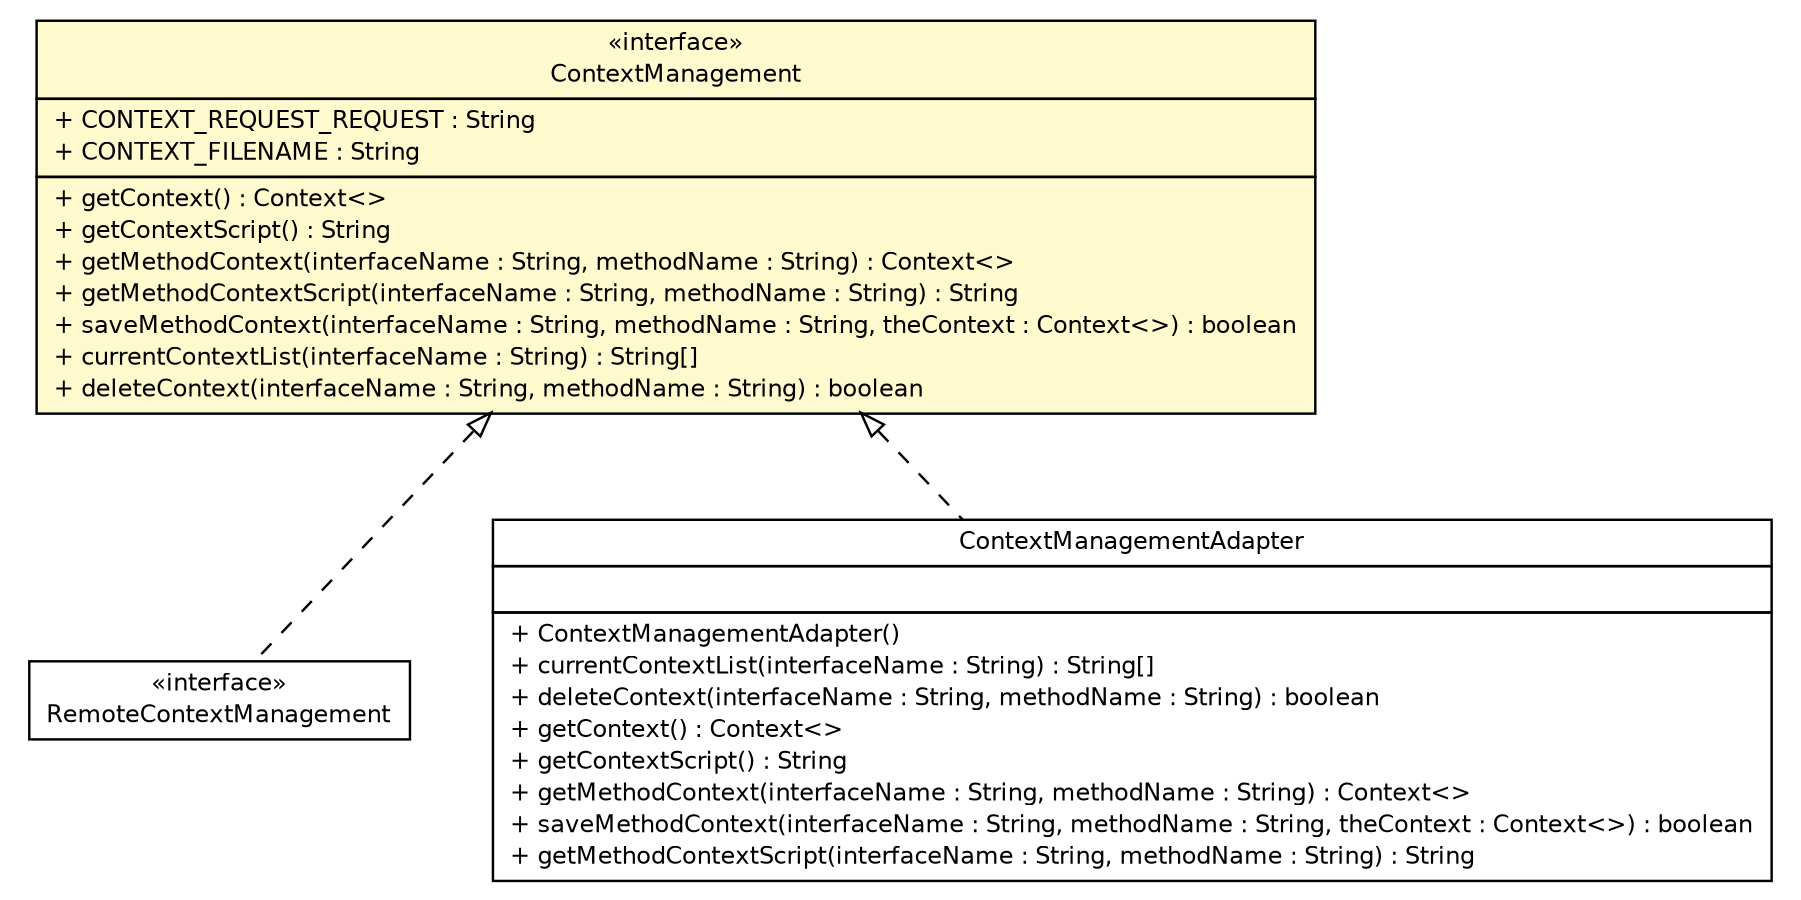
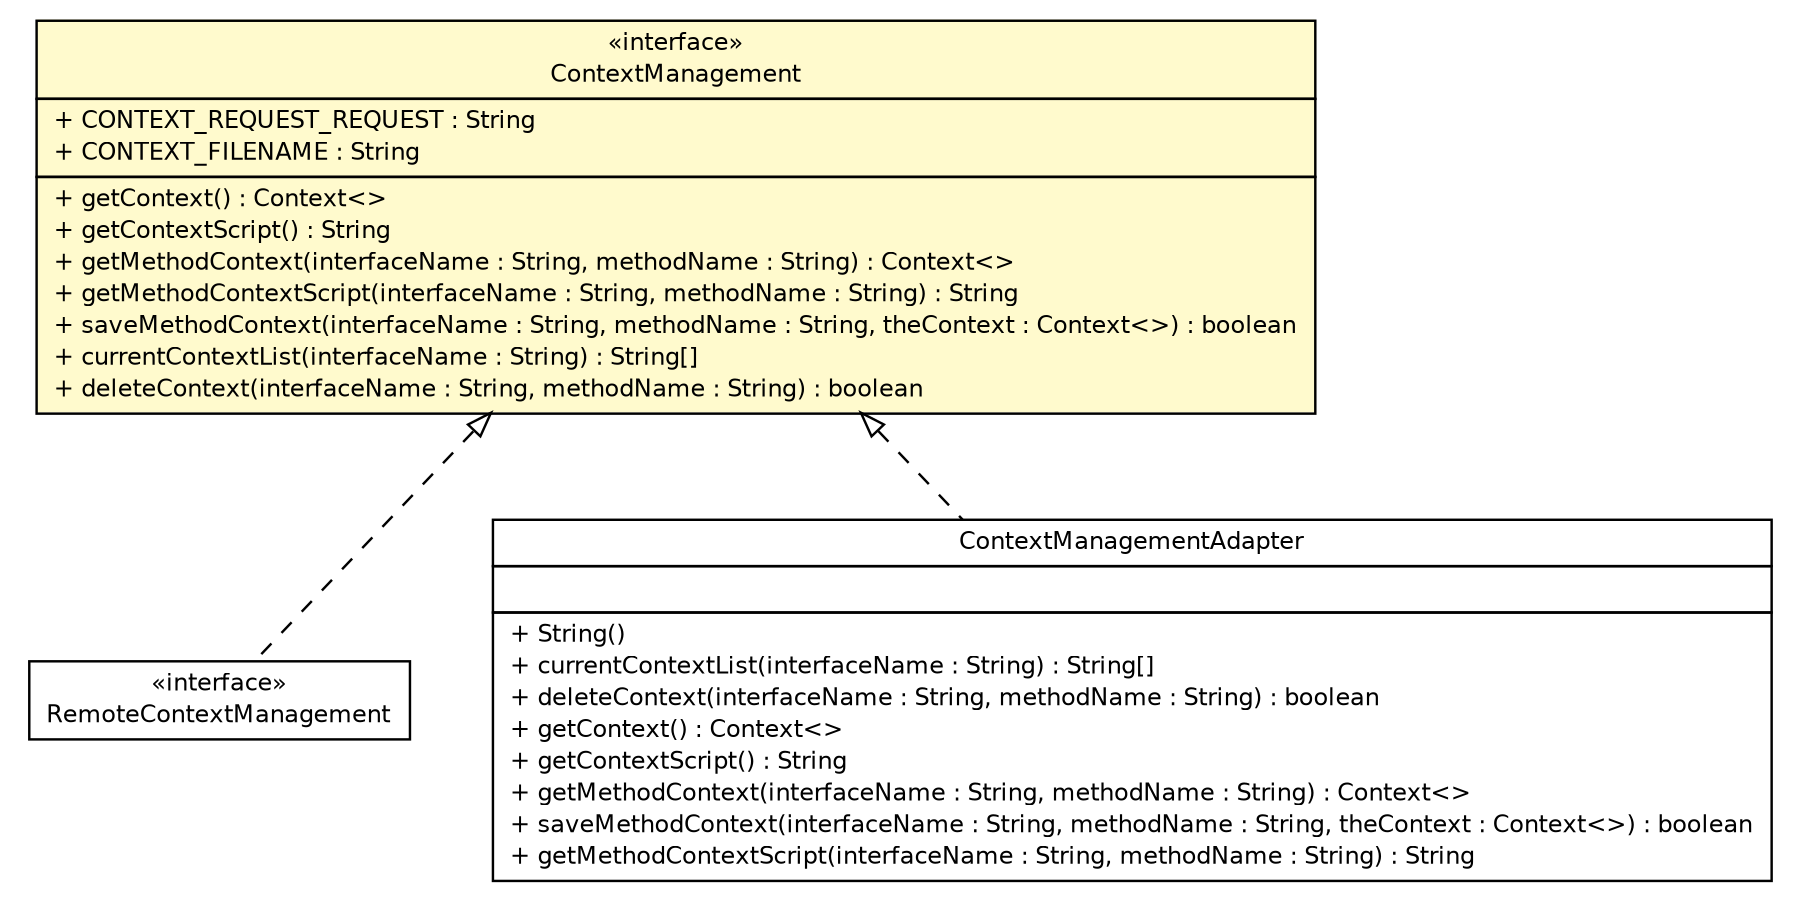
  digraph {
    nodesep=0.25
    ranksep=0.5
    node [fontcolor=black fontname=Helvetica fontsize=10.0 shape=plaintext]
    edge [arrowtail=empty dir=back fontname=Helvetica fontsize=10 headport=p labelfontname=Helvetica labelfontsize=10 style=dashed tailport=p]
    n1 [label=<<table title="sorcer.core.RemoteContextManagement" border="0" cellborder="1" cellspacing="0" cellpadding="2" port="p" href="./RemoteContextManagement.html"> 		<tr><td><table border="0" cellspacing="0" cellpadding="1"> <tr><td align="center" balign="center"> &#171;interface&#187; </td></tr> <tr><td align="center" balign="center"> RemoteContextManagement </td></tr> 		</table></td></tr> 		</table>>]
    n2 [label=<<table title="sorcer.core.ContextManagement" border="0" cellborder="1" cellspacing="0" cellpadding="2" port="p" bgcolor="lemonChiffon" href="./ContextManagement.html"> 		<tr><td><table border="0" cellspacing="0" cellpadding="1"> <tr><td align="center" balign="center"> &#171;interface&#187; </td></tr> <tr><td align="center" balign="center"> ContextManagement </td></tr> 		</table></td></tr> 		<tr><td><table border="0" cellspacing="0" cellpadding="1"> <tr><td align="left" balign="left"> + CONTEXT_REQUEST_REQUEST : String </td></tr> <tr><td align="left" balign="left"> + CONTEXT_FILENAME : String </td></tr> 		</table></td></tr> 		<tr><td><table border="0" cellspacing="0" cellpadding="1"> <tr><td align="left" balign="left"> + getContext() : Context&lt;&gt; </td></tr> <tr><td align="left" balign="left"> + getContextScript() : String </td></tr> <tr><td align="left" balign="left"> + getMethodContext(interfaceName : String, methodName : String) : Context&lt;&gt; </td></tr> <tr><td align="left" balign="left"> + getMethodContextScript(interfaceName : String, methodName : String) : String </td></tr> <tr><td align="left" balign="left"> + saveMethodContext(interfaceName : String, methodName : String, theContext : Context&lt;&gt;) : boolean </td></tr> <tr><td align="left" balign="left"> + currentContextList(interfaceName : String) : String[] </td></tr> <tr><td align="left" balign="left"> + deleteContext(interfaceName : String, methodName : String) : boolean </td></tr> 		</table></td></tr> 		</table>>]
-   n3 [label=<<table title="sorcer.core.context.ContextManagementAdapter" border="0" cellborder="1" cellspacing="0" cellpadding="2" port="p" href="./context/ContextManagementAdapter.html"> 		<tr><td><table border="0" cellspacing="0" cellpadding="1"> <tr><td align="center" balign="center"> ContextManagementAdapter </td></tr> 		</table></td></tr> 		<tr><td><table border="0" cellspacing="0" cellpadding="1"> <tr><td align="left" balign="left">  </td></tr> 		</table></td></tr> 		<tr><td><table border="0" cellspacing="0" cellpadding="1"> <tr><td align="left" balign="left"> + ContextManagementAdapter() </td></tr> <tr><td align="left" balign="left"> + currentContextList(interfaceName : String) : String[] </td></tr> <tr><td align="left" balign="left"> + deleteContext(interfaceName : String, methodName : String) : boolean </td></tr> <tr><td align="left" balign="left"> + getContext() : Context&lt;&gt; </td></tr> <tr><td align="left" balign="left"> + getContextScript() : String </td></tr> <tr><td align="left" balign="left"> + getMethodContext(interfaceName : String, methodName : String) : Context&lt;&gt; </td></tr> <tr><td align="left" balign="left"> + saveMethodContext(interfaceName : String, methodName : String, theContext : Context&lt;&gt;) : boolean </td></tr> <tr><td align="left" balign="left"> + getMethodContextScript(interfaceName : String, methodName : String) : String </td></tr> 		</table></td></tr> 		</table>>]
+   n3 [label=<<table title="sorcer.core.context.ContextManagementAdapter" border="0" cellborder="1" cellspacing="0" cellpadding="2" port="p" href="./context/ContextManagementAdapter.html"> 		<tr><td><table border="0" cellspacing="0" cellpadding="1"> <tr><td align="center" balign="center"> ContextManagementAdapter </td></tr> 		</table></td></tr> 		<tr><td><table border="0" cellspacing="0" cellpadding="1"> <tr><td align="left" balign="left">  </td></tr> 		</table></td></tr> 		<tr><td><table border="0" cellspacing="0" cellpadding="1"> <tr><td align="left" balign="left"> + String() </td></tr> <tr><td align="left" balign="left"> + currentContextList(interfaceName : String) : String[] </td></tr> <tr><td align="left" balign="left"> + deleteContext(interfaceName : String, methodName : String) : boolean </td></tr> <tr><td align="left" balign="left"> + getContext() : Context&lt;&gt; </td></tr> <tr><td align="left" balign="left"> + getContextScript() : String </td></tr> <tr><td align="left" balign="left"> + getMethodContext(interfaceName : String, methodName : String) : Context&lt;&gt; </td></tr> <tr><td align="left" balign="left"> + saveMethodContext(interfaceName : String, methodName : String, theContext : Context&lt;&gt;) : boolean </td></tr> <tr><td align="left" balign="left"> + getMethodContextScript(interfaceName : String, methodName : String) : String </td></tr> 		</table></td></tr> 		</table>>]
    n2 -> n1
    n2 -> n3
  }
